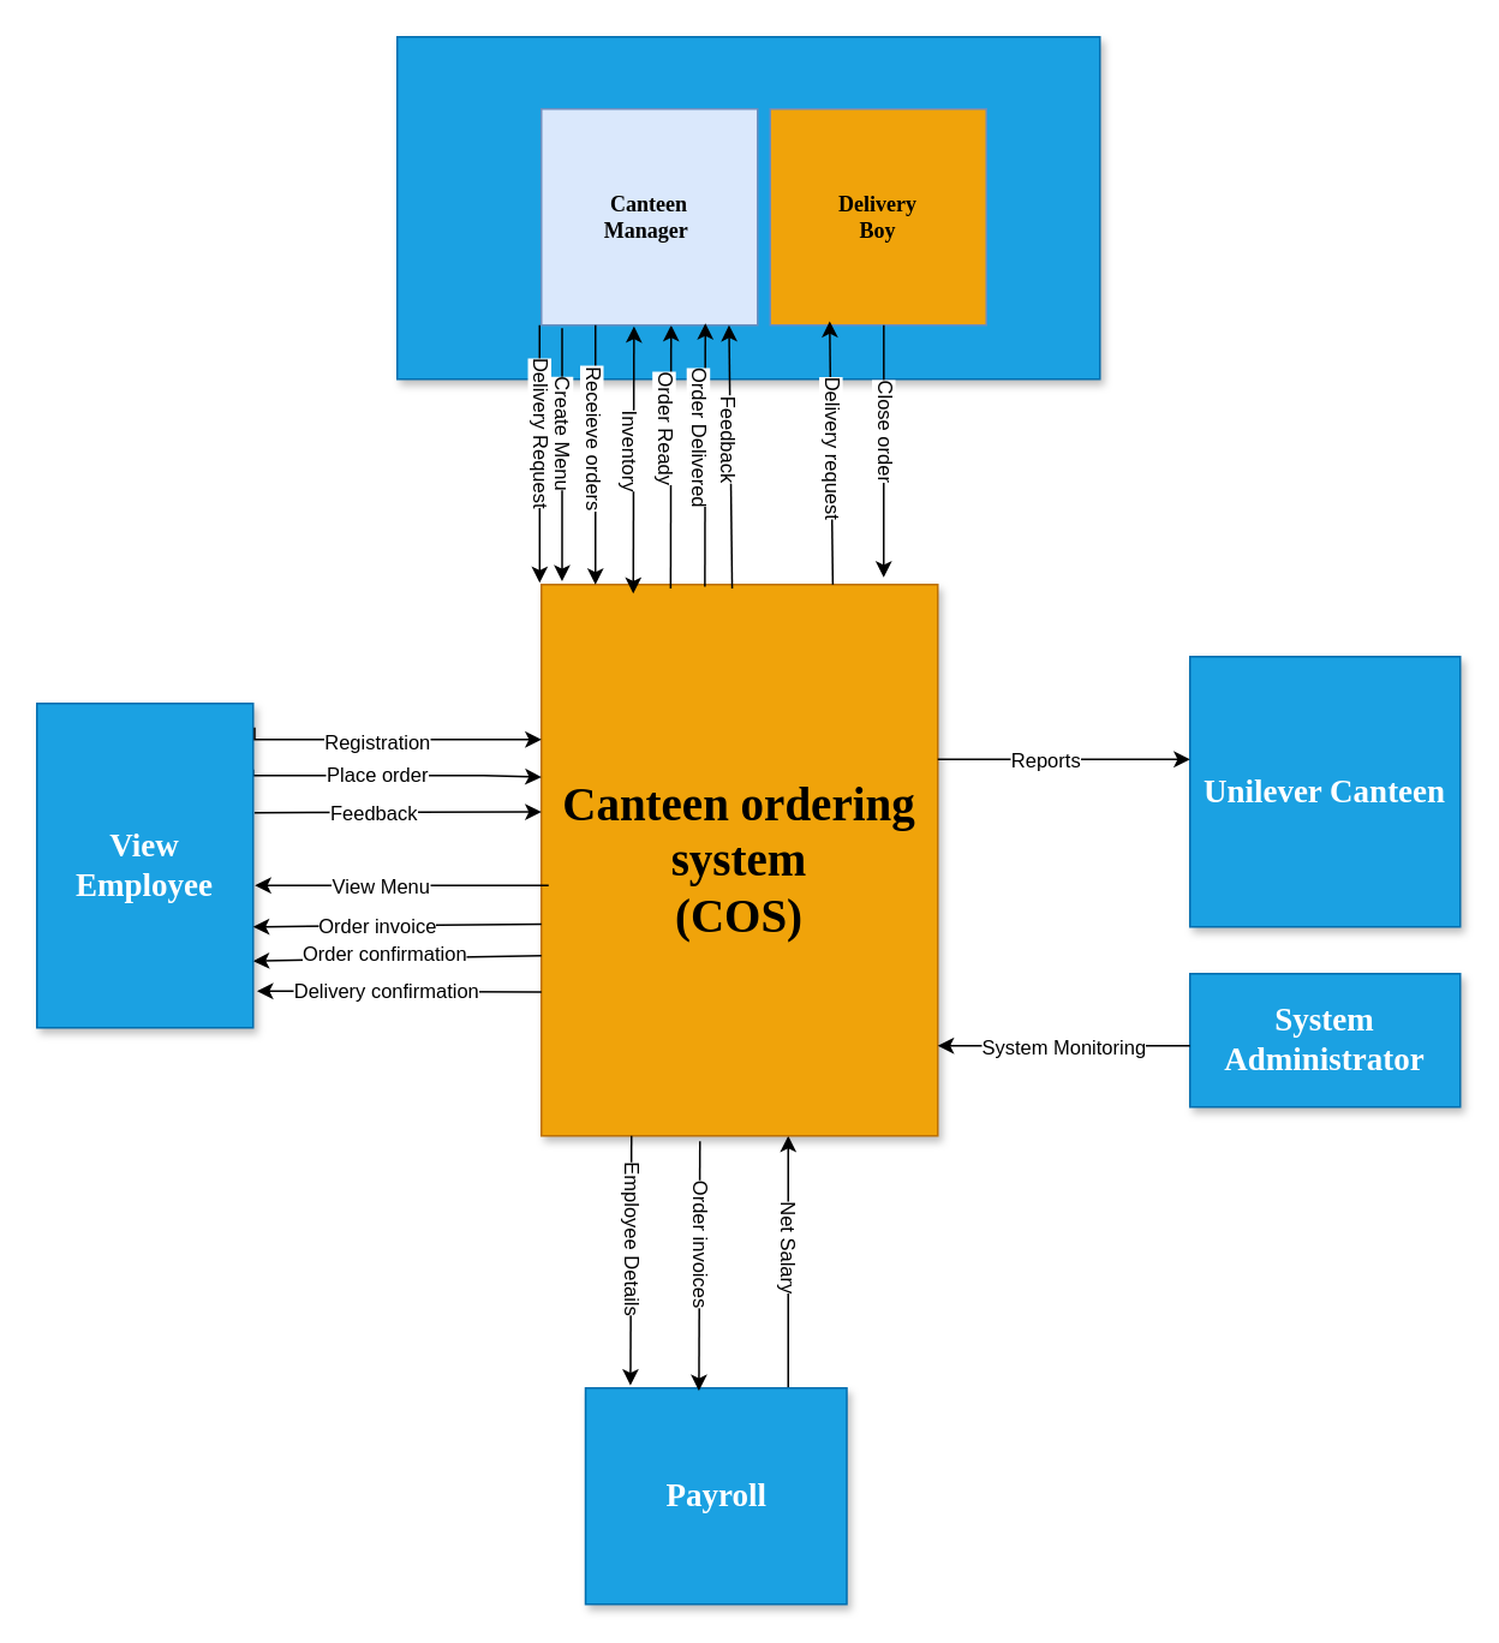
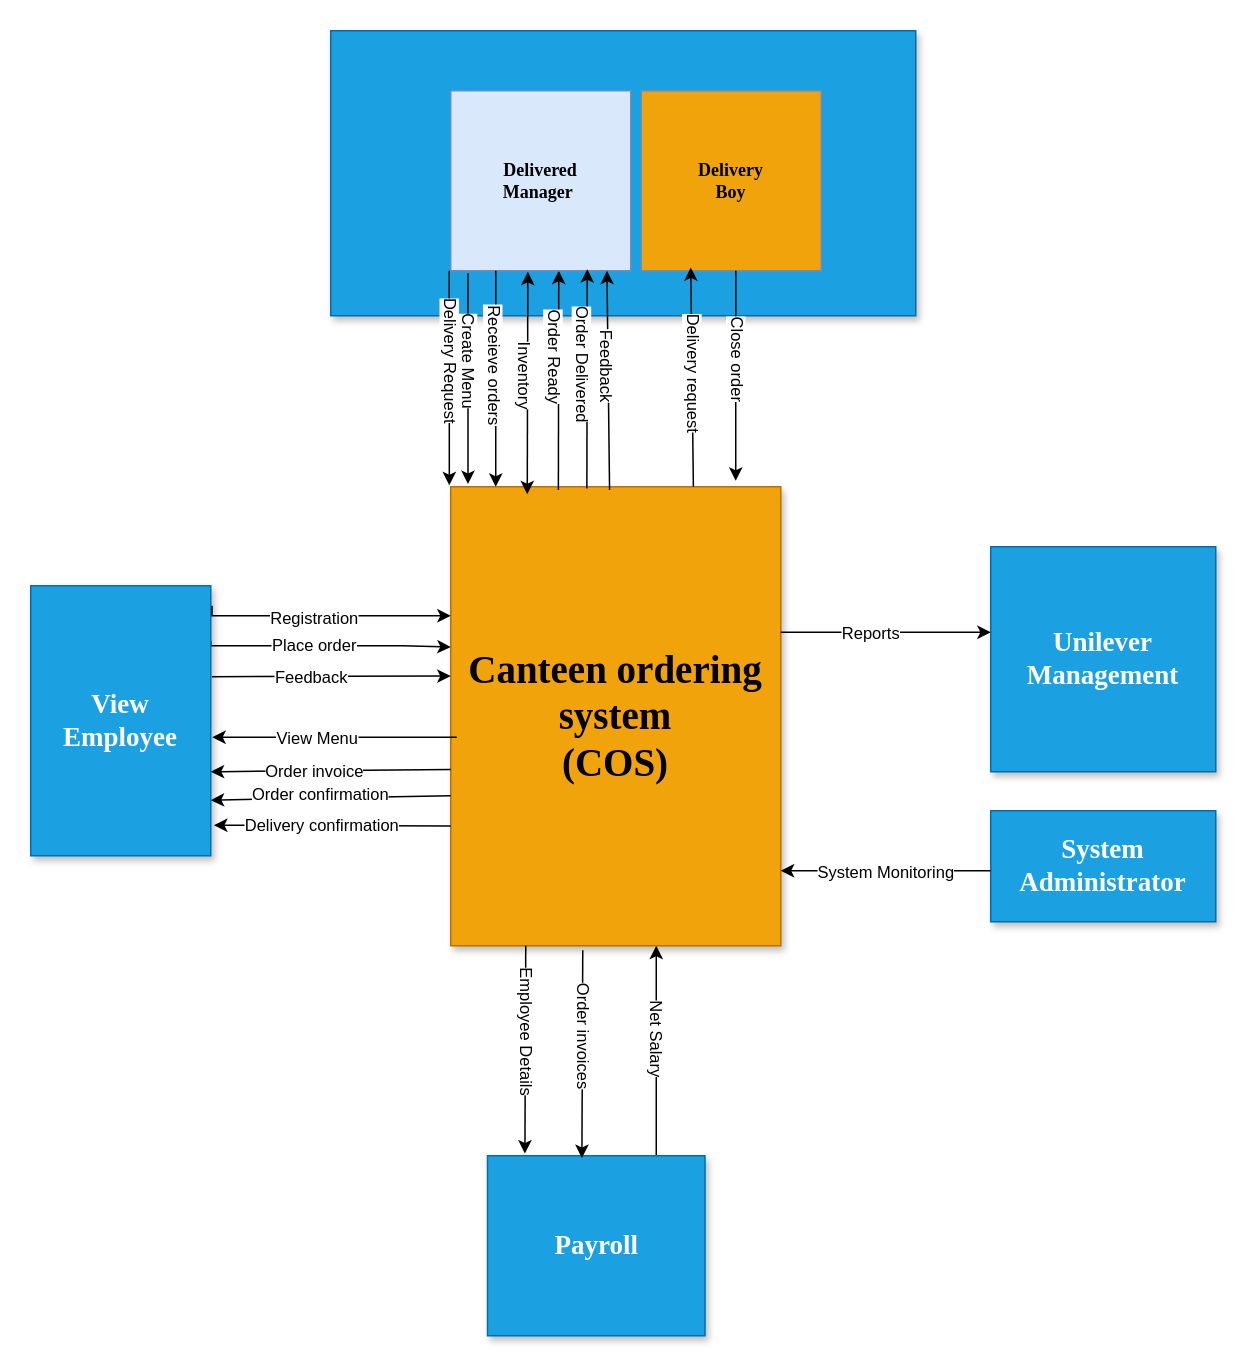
  <mxCell id="0" style=";html=1;" />
  <mxCell id="1" style=";html=1;" parent="0" />
  <mxCell id="2" style="edgeStyle=elbowEdgeStyle;rounded=0;html=1;startArrow=none;startFill=0;jettySize=auto;orthogonalLoop=1;fontSize=18;" parent="1" edge="1"><mxGeometry relative="1" as="geometry"><Array as="points"><mxPoint x="437" y="674" /></Array><mxPoint x="437" y="770" as="sourcePoint" /><mxPoint x="437" y="630" as="targetPoint" /></mxGeometry></mxCell>
  <mxCell id="3" value="&lt;font style=&quot;font-size: 11px&quot;&gt;Net Salary&lt;/font&gt;" style="edgeLabel;html=1;align=center;verticalAlign=middle;resizable=0;points=[];fontSize=11;rotation=90;" vertex="1" connectable="0" parent="2"><mxGeometry x="-0.118" y="-1" relative="1" as="geometry"><mxPoint y="-17" as="offset" /></mxGeometry></mxCell>
  <mxCell id="4" value="Canteen ordering system&lt;br style=&quot;font-size: 26px;&quot;&gt;(COS)" style="whiteSpace=wrap;html=1;shadow=1;fontSize=26;fillColor=#f0a30a;strokeColor=#BD7000;fontStyle=1;fontFamily=Verdana;fontColor=#000000;" parent="1" vertex="1"><mxGeometry x="300" y="324" width="220" height="306" as="geometry" /></mxCell>
  <mxCell id="5" value="" style="edgeStyle=orthogonalEdgeStyle;rounded=0;orthogonalLoop=1;jettySize=auto;html=1;entryX=0.013;entryY=0.411;entryDx=0;entryDy=0;entryPerimeter=0;exitX=1;exitY=0.204;exitDx=0;exitDy=0;exitPerimeter=0;" edge="1" parent="1" source="45"><mxGeometry relative="1" as="geometry"><mxPoint x="148.95" y="430" as="sourcePoint" /><mxPoint x="300.001" y="430.83" as="targetPoint" /><Array as="points"><mxPoint x="140" y="430" /><mxPoint x="268" y="430" /><mxPoint x="268" y="431" /></Array></mxGeometry></mxCell>
  <mxCell id="6" value="Place order" style="edgeLabel;html=1;align=center;verticalAlign=middle;resizable=0;points=[];" vertex="1" connectable="0" parent="5"><mxGeometry x="-0.226" y="1" relative="1" as="geometry"><mxPoint x="9" as="offset" /></mxGeometry></mxCell>
  <mxCell id="7" value="Payroll" style="whiteSpace=wrap;html=1;shadow=1;fontSize=18;fillColor=#1ba1e2;strokeColor=#006EAF;fontStyle=1;fontFamily=Verdana;fontColor=#ffffff;" parent="1" vertex="1"><mxGeometry x="324.5" y="770" width="145" height="120" as="geometry" /></mxCell>
  <mxCell id="8" value="&lt;font style=&quot;font-size: 13px&quot;&gt;&lt;br&gt;&lt;/font&gt;" style="whiteSpace=wrap;html=1;shadow=1;fontSize=18;fillColor=#1ba1e2;strokeColor=#006EAF;fontColor=#ffffff;" vertex="1" parent="1"><mxGeometry x="220" y="20" width="390" height="190" as="geometry" /></mxCell>
  <mxCell id="9" value="" style="endArrow=classic;html=1;exitX=1.006;exitY=0.337;exitDx=0;exitDy=0;exitPerimeter=0;" edge="1" parent="1" source="45"><mxGeometry width="50" height="50" relative="1" as="geometry"><mxPoint x="153.28" y="450" as="sourcePoint" /><mxPoint x="300" y="450.2" as="targetPoint" /></mxGeometry></mxCell>
  <mxCell id="10" value="Feedback" style="edgeLabel;html=1;align=center;verticalAlign=middle;resizable=0;points=[];" vertex="1" connectable="0" parent="9"><mxGeometry x="-0.285" relative="1" as="geometry"><mxPoint x="9" as="offset" /></mxGeometry></mxCell>
  <mxCell id="11" value="" style="endArrow=classic;html=1;entryX=1;entryY=0.794;entryDx=0;entryDy=0;entryPerimeter=0;" edge="1" parent="1" target="45"><mxGeometry width="50" height="50" relative="1" as="geometry"><mxPoint x="300" y="530" as="sourcePoint" /><mxPoint x="145" y="533" as="targetPoint" /></mxGeometry></mxCell>
  <mxCell id="12" value="Order confirmation" style="edgeLabel;html=1;align=center;verticalAlign=middle;resizable=0;points=[];" vertex="1" connectable="0" parent="11"><mxGeometry x="0.255" y="-3" relative="1" as="geometry"><mxPoint x="13" as="offset" /></mxGeometry></mxCell>
  <mxCell id="13" value="" style="endArrow=classic;html=1;exitX=0.009;exitY=0.679;exitDx=0;exitDy=0;exitPerimeter=0;entryX=1.018;entryY=0.887;entryDx=0;entryDy=0;entryPerimeter=0;" edge="1" parent="1" target="45"><mxGeometry width="50" height="50" relative="1" as="geometry"><mxPoint x="300.003" y="550.12" as="sourcePoint" /><mxPoint x="149.5" y="550" as="targetPoint" /></mxGeometry></mxCell>
  <mxCell id="14" value="Delivery confirmation" style="edgeLabel;html=1;align=center;verticalAlign=middle;resizable=0;points=[];" vertex="1" connectable="0" parent="13"><mxGeometry x="0.312" relative="1" as="geometry"><mxPoint x="17" as="offset" /></mxGeometry></mxCell>
  <mxCell id="15" value="" style="endArrow=classic;html=1;exitX=0.096;exitY=1.014;exitDx=0;exitDy=0;exitPerimeter=0;entryX=0.25;entryY=0;entryDx=0;entryDy=0;" edge="1" parent="1" source="23"><mxGeometry width="50" height="50" relative="1" as="geometry"><mxPoint x="309.5" y="190" as="sourcePoint" /><mxPoint x="311.49" y="322.16" as="targetPoint" /></mxGeometry></mxCell>
  <mxCell id="16" value="Create Menu" style="edgeLabel;html=1;align=center;verticalAlign=middle;resizable=0;points=[];rotation=90;" vertex="1" connectable="0" parent="15"><mxGeometry x="-0.347" relative="1" as="geometry"><mxPoint x="1" y="12" as="offset" /></mxGeometry></mxCell>
  <mxCell id="17" value="" style="endArrow=classic;startArrow=classic;html=1;entryX=0.57;entryY=1.014;entryDx=0;entryDy=0;entryPerimeter=0;" edge="1" parent="1"><mxGeometry width="50" height="50" relative="1" as="geometry"><mxPoint x="351" y="329" as="sourcePoint" /><mxPoint x="351.4" y="180.68" as="targetPoint" /></mxGeometry></mxCell>
  <mxCell id="18" value="Inventory" style="edgeLabel;html=1;align=center;verticalAlign=middle;resizable=0;points=[];rotation=90;" vertex="1" connectable="0" parent="17"><mxGeometry x="-0.217" y="2" relative="1" as="geometry"><mxPoint y="-22" as="offset" /></mxGeometry></mxCell>
  <mxCell id="19" value="" style="endArrow=classic;html=1;exitX=0.225;exitY=0.008;exitDx=0;exitDy=0;exitPerimeter=0;entryX=0.75;entryY=1;entryDx=0;entryDy=0;" edge="1" parent="1"><mxGeometry width="50" height="50" relative="1" as="geometry"><mxPoint x="371.75" y="326.24" as="sourcePoint" /><mxPoint x="372" y="180" as="targetPoint" /></mxGeometry></mxCell>
  <mxCell id="20" value="Order Ready" style="edgeLabel;html=1;align=center;verticalAlign=middle;resizable=0;points=[];rotation=90;" vertex="1" connectable="0" parent="19"><mxGeometry x="0.223" y="2" relative="1" as="geometry"><mxPoint as="offset" /></mxGeometry></mxCell>
  <mxCell id="21" value="" style="endArrow=classic;html=1;entryX=0.25;entryY=0;entryDx=0;entryDy=0;" edge="1" parent="1"><mxGeometry width="50" height="50" relative="1" as="geometry"><mxPoint x="299" y="180" as="sourcePoint" /><mxPoint x="299.05" y="323" as="targetPoint" /></mxGeometry></mxCell>
  <mxCell id="22" value="Delivery Request" style="edgeLabel;html=1;align=center;verticalAlign=middle;resizable=0;points=[];rotation=90;" vertex="1" connectable="0" parent="21"><mxGeometry x="-0.347" relative="1" as="geometry"><mxPoint x="1" y="12" as="offset" /></mxGeometry></mxCell>
- <mxCell id="23" value="Canteen&lt;br&gt;Manager&amp;nbsp;" style="whiteSpace=wrap;html=1;aspect=fixed;fontStyle=1;fillColor=#dae8fc;strokeColor=#6c8ebf;fontFamily=Verdana;" vertex="1" parent="1"><mxGeometry x="300" y="60" width="120" height="120" as="geometry" /></mxCell>
+ <mxCell id="23" value="Delivered&lt;br&gt;Manager&amp;nbsp;" style="whiteSpace=wrap;html=1;aspect=fixed;fontStyle=1;fillColor=#dae8fc;strokeColor=#6c8ebf;fontFamily=Verdana;" vertex="1" parent="1"><mxGeometry x="300" y="60" width="120" height="120" as="geometry" /></mxCell>
  <mxCell id="24" value="" style="endArrow=classic;html=1;entryX=0.25;entryY=0;entryDx=0;entryDy=0;" edge="1" parent="1"><mxGeometry width="50" height="50" relative="1" as="geometry"><mxPoint x="330" y="180" as="sourcePoint" /><mxPoint x="330" y="324" as="targetPoint" /><Array as="points"><mxPoint x="330" y="260" /></Array></mxGeometry></mxCell>
  <mxCell id="25" value="Receieve orders" style="edgeLabel;html=1;align=center;verticalAlign=middle;resizable=0;points=[];rotation=90;" vertex="1" connectable="0" parent="24"><mxGeometry x="-0.145" relative="1" as="geometry"><mxPoint as="offset" /></mxGeometry></mxCell>
  <mxCell id="26" value="" style="endArrow=classic;html=1;exitX=0.225;exitY=0.008;exitDx=0;exitDy=0;exitPerimeter=0;entryX=0.5;entryY=1;entryDx=0;entryDy=0;" edge="1" parent="1"><mxGeometry width="50" height="50" relative="1" as="geometry"><mxPoint x="405.88" y="326.24" as="sourcePoint" /><mxPoint x="404.13" y="180" as="targetPoint" /></mxGeometry></mxCell>
  <mxCell id="27" value="Feedback" style="edgeLabel;html=1;align=center;verticalAlign=middle;resizable=0;points=[];rotation=90;" vertex="1" connectable="0" parent="26"><mxGeometry x="0.223" y="2" relative="1" as="geometry"><mxPoint x="2" y="6" as="offset" /></mxGeometry></mxCell>
  <mxCell id="28" value="" style="endArrow=classic;html=1;exitX=0.225;exitY=0.008;exitDx=0;exitDy=0;exitPerimeter=0;entryX=0.75;entryY=1;entryDx=0;entryDy=0;" edge="1" parent="1"><mxGeometry width="50" height="50" relative="1" as="geometry"><mxPoint x="390.75" y="325.24" as="sourcePoint" /><mxPoint x="391" y="179" as="targetPoint" /></mxGeometry></mxCell>
  <mxCell id="29" value="Order Delivered" style="edgeLabel;html=1;align=center;verticalAlign=middle;resizable=0;points=[];rotation=90;" vertex="1" connectable="0" parent="28"><mxGeometry x="0.223" y="2" relative="1" as="geometry"><mxPoint y="6" as="offset" /></mxGeometry></mxCell>
  <mxCell id="30" value="Delivery &lt;br&gt;Boy" style="whiteSpace=wrap;html=1;aspect=fixed;fontStyle=1;fillColor=#f0a30a;strokeColor=#6c8ebf;fontFamily=Verdana;" vertex="1" parent="1"><mxGeometry x="427" y="60" width="120" height="120" as="geometry" /></mxCell>
  <mxCell id="31" value="" style="endArrow=classic;html=1;exitX=0.225;exitY=0.008;exitDx=0;exitDy=0;exitPerimeter=0;entryX=0.5;entryY=1;entryDx=0;entryDy=0;" edge="1" parent="1"><mxGeometry width="50" height="50" relative="1" as="geometry"><mxPoint x="461.75" y="324" as="sourcePoint" /><mxPoint x="460" y="177.76" as="targetPoint" /></mxGeometry></mxCell>
  <mxCell id="32" value="Delivery request" style="edgeLabel;html=1;align=center;verticalAlign=middle;resizable=0;points=[];rotation=90;" vertex="1" connectable="0" parent="31"><mxGeometry x="0.223" y="2" relative="1" as="geometry"><mxPoint x="4" y="13" as="offset" /></mxGeometry></mxCell>
  <mxCell id="33" value="" style="endArrow=classic;html=1;exitX=0.096;exitY=1.014;exitDx=0;exitDy=0;exitPerimeter=0;" edge="1" parent="1"><mxGeometry width="50" height="50" relative="1" as="geometry"><mxPoint x="490.03" y="180" as="sourcePoint" /><mxPoint x="490" y="320" as="targetPoint" /></mxGeometry></mxCell>
  <mxCell id="34" value="Close order" style="edgeLabel;html=1;align=center;verticalAlign=middle;resizable=0;points=[];rotation=90;" vertex="1" connectable="0" parent="33"><mxGeometry x="-0.347" relative="1" as="geometry"><mxPoint x="1" y="12" as="offset" /></mxGeometry></mxCell>
  <mxCell id="35" value="" style="endArrow=classic;html=1;entryX=0.172;entryY=-0.012;entryDx=0;entryDy=0;entryPerimeter=0;" edge="1" parent="1" target="7"><mxGeometry width="50" height="50" relative="1" as="geometry"><mxPoint x="350" y="630" as="sourcePoint" /><mxPoint x="350" y="750" as="targetPoint" /></mxGeometry></mxCell>
  <mxCell id="36" value="Employee Details" style="edgeLabel;html=1;align=center;verticalAlign=middle;resizable=0;points=[];rotation=90;" vertex="1" connectable="0" parent="35"><mxGeometry x="-0.347" relative="1" as="geometry"><mxPoint x="1" y="12" as="offset" /></mxGeometry></mxCell>
  <mxCell id="37" value="" style="endArrow=classic;html=1;entryX=0.172;entryY=-0.012;entryDx=0;entryDy=0;entryPerimeter=0;" edge="1" parent="1"><mxGeometry width="50" height="50" relative="1" as="geometry"><mxPoint x="388" y="633" as="sourcePoint" /><mxPoint x="387.44" y="771.56" as="targetPoint" /></mxGeometry></mxCell>
  <mxCell id="38" value="Order invoices" style="edgeLabel;html=1;align=center;verticalAlign=middle;resizable=0;points=[];rotation=90;" vertex="1" connectable="0" parent="37"><mxGeometry x="-0.347" relative="1" as="geometry"><mxPoint x="1" y="12" as="offset" /></mxGeometry></mxCell>
- <mxCell id="39" value="Unilever Canteen" style="whiteSpace=wrap;html=1;shadow=1;fontSize=18;fillColor=#1ba1e2;strokeColor=#006EAF;fontStyle=1;fontFamily=Verdana;fontColor=#ffffff;" vertex="1" parent="1"><mxGeometry x="660" y="364" width="150" height="150" as="geometry" /></mxCell>
+ <mxCell id="39" value="Unilever Management" style="whiteSpace=wrap;html=1;shadow=1;fontSize=18;fillColor=#1ba1e2;strokeColor=#006EAF;fontStyle=1;fontFamily=Verdana;fontColor=#ffffff;" vertex="1" parent="1"><mxGeometry x="660" y="364" width="150" height="150" as="geometry" /></mxCell>
  <mxCell id="40" value="" style="endArrow=classic;html=1;" edge="1" parent="1"><mxGeometry width="50" height="50" relative="1" as="geometry"><mxPoint x="520" y="421" as="sourcePoint" /><mxPoint x="660" y="421" as="targetPoint" /></mxGeometry></mxCell>
  <mxCell id="41" value="Reports" style="edgeLabel;html=1;align=center;verticalAlign=middle;resizable=0;points=[];" vertex="1" connectable="0" parent="40"><mxGeometry x="-0.285" relative="1" as="geometry"><mxPoint x="9" as="offset" /></mxGeometry></mxCell>
  <mxCell id="42" value="System Administrator" style="whiteSpace=wrap;html=1;shadow=1;fontSize=18;fillColor=#1ba1e2;strokeColor=#006EAF;fontStyle=1;fontFamily=Verdana;fontColor=#ffffff;" vertex="1" parent="1"><mxGeometry x="660" y="540" width="150" height="74" as="geometry" /></mxCell>
  <mxCell id="43" value="" style="endArrow=classic;html=1;" edge="1" parent="1"><mxGeometry width="50" height="50" relative="1" as="geometry"><mxPoint x="660" y="580" as="sourcePoint" /><mxPoint x="520" y="580" as="targetPoint" /></mxGeometry></mxCell>
  <mxCell id="44" value="System Monitoring" style="edgeLabel;html=1;align=center;verticalAlign=middle;resizable=0;points=[];" vertex="1" connectable="0" parent="43"><mxGeometry x="0.312" relative="1" as="geometry"><mxPoint x="21" as="offset" /></mxGeometry></mxCell>
  <mxCell id="45" value="View Employee" style="whiteSpace=wrap;html=1;shadow=1;fontSize=18;fillColor=#1ba1e2;strokeColor=#006EAF;fontStyle=1;fontFamily=Verdana;fontColor=#ffffff;" vertex="1" parent="1"><mxGeometry x="20" y="390" width="120" height="180" as="geometry" /></mxCell>
  <mxCell id="46" style="edgeStyle=elbowEdgeStyle;rounded=0;html=1;startArrow=none;startFill=0;jettySize=auto;orthogonalLoop=1;fontSize=18;elbow=vertical;exitX=1.007;exitY=0.074;exitDx=0;exitDy=0;exitPerimeter=0;" edge="1" source="45" parent="1"><mxGeometry relative="1" as="geometry"><Array as="points"><mxPoint x="260" y="410" /><mxPoint x="220" y="379" /><mxPoint x="267" y="423" /></Array><mxPoint x="180" y="379" as="sourcePoint" /><mxPoint x="300" y="410" as="targetPoint" /></mxGeometry></mxCell>
  <mxCell id="47" value="Registration" style="edgeLabel;html=1;align=center;verticalAlign=middle;resizable=0;points=[];" vertex="1" connectable="0" parent="46"><mxGeometry x="-0.106" y="-1" relative="1" as="geometry"><mxPoint as="offset" /></mxGeometry></mxCell>
  <mxCell id="48" value="" style="endArrow=classic;html=1;" edge="1" parent="1"><mxGeometry width="50" height="50" relative="1" as="geometry"><mxPoint x="304" y="491" as="sourcePoint" /><mxPoint x="141" y="491" as="targetPoint" /></mxGeometry></mxCell>
  <mxCell id="49" value="View Menu" style="edgeLabel;html=1;align=center;verticalAlign=middle;resizable=0;points=[];" vertex="1" connectable="0" parent="48"><mxGeometry x="0.312" relative="1" as="geometry"><mxPoint x="13" as="offset" /></mxGeometry></mxCell>
  <mxCell id="50" value="" style="endArrow=classic;html=1;" edge="1" parent="1"><mxGeometry width="50" height="50" relative="1" as="geometry"><mxPoint x="300" y="512.5" as="sourcePoint" /><mxPoint x="140" y="514" as="targetPoint" /></mxGeometry></mxCell>
  <mxCell id="51" value="Order invoice" style="edgeLabel;html=1;align=center;verticalAlign=middle;resizable=0;points=[];" vertex="1" connectable="0" parent="50"><mxGeometry x="0.312" relative="1" as="geometry"><mxPoint x="13" as="offset" /></mxGeometry></mxCell>
